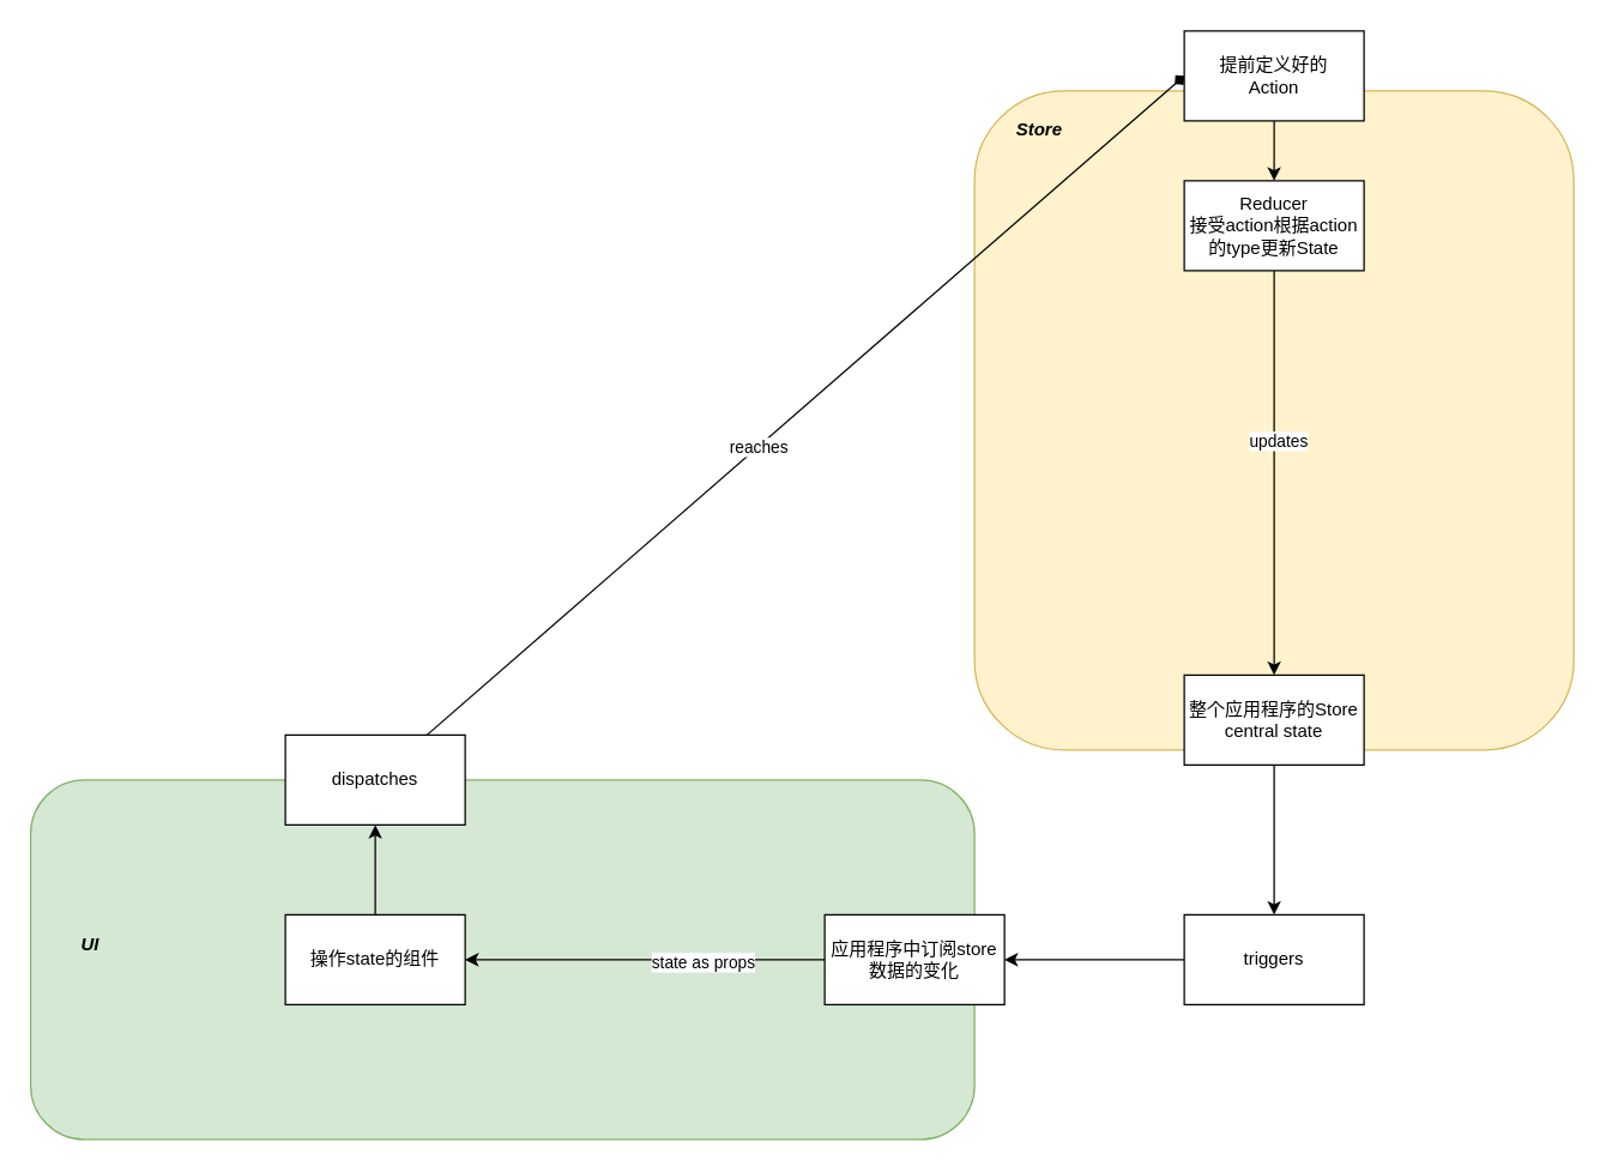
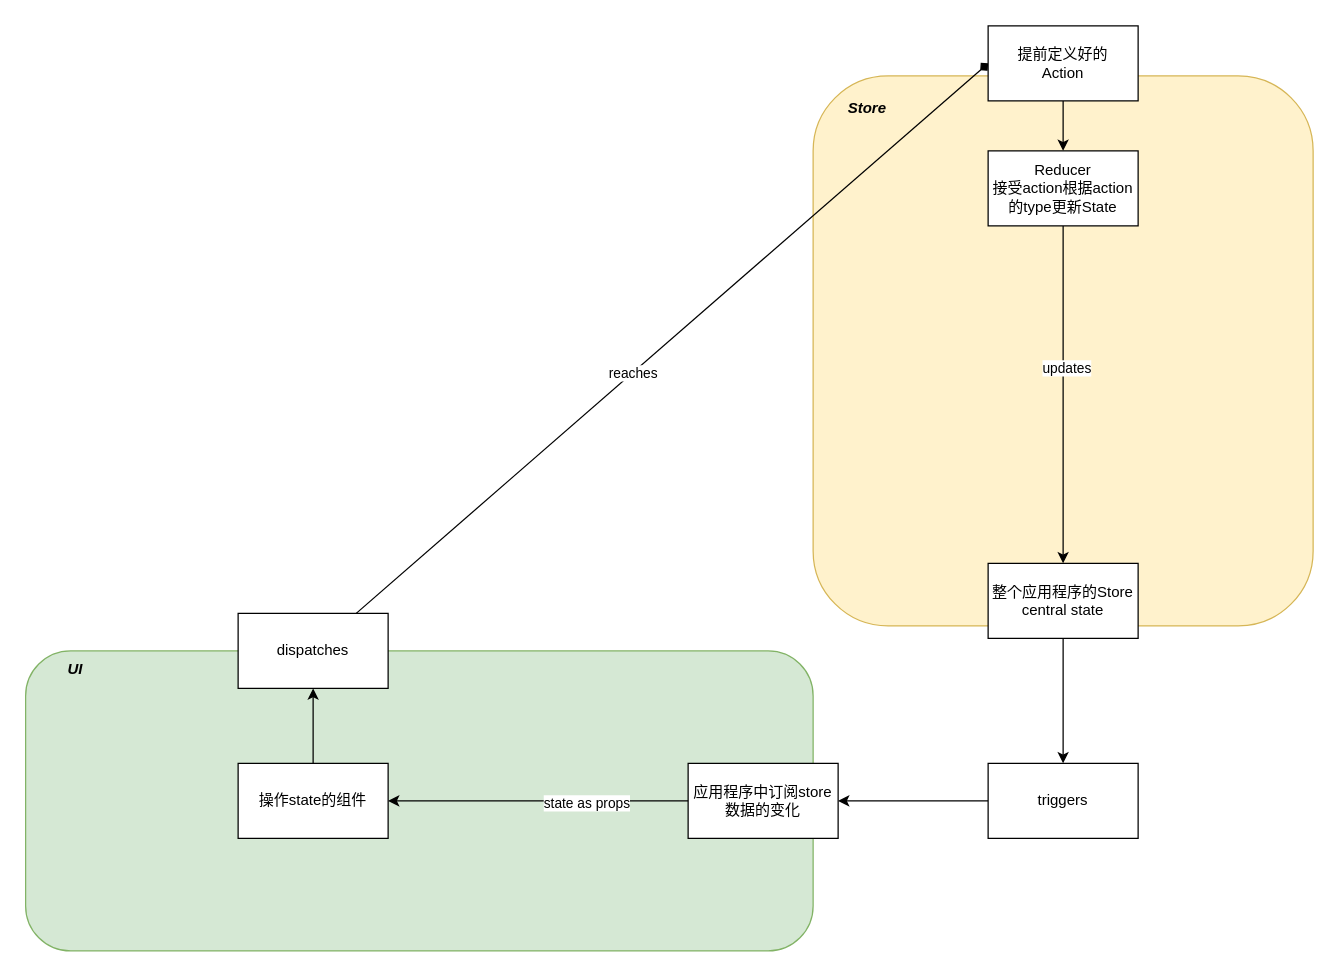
  <mxCell id="0" />
  <mxCell id="1" parent="0" />
  <mxCell id="2" value="" style="group" vertex="1" connectable="0" parent="1"><mxGeometry x="650" y="60" width="400" height="440" as="geometry" /></mxCell>
  <mxCell id="3" value="" style="rounded=1;whiteSpace=wrap;html=1;fillColor=#fff2cc;strokeColor=#d6b656;" vertex="1" parent="2"><mxGeometry width="400" height="440" as="geometry" /></mxCell>
  <mxCell id="4" value="Store" style="text;html=1;strokeColor=none;fillColor=none;align=center;verticalAlign=middle;whiteSpace=wrap;rounded=0;fontStyle=3" vertex="1" parent="2"><mxGeometry x="10.811" y="10.476" width="64.865" height="31.429" as="geometry" /></mxCell>
  <mxCell id="5" value="整个应用程序的Store&lt;br&gt;central state" style="rounded=0;whiteSpace=wrap;html=1;" vertex="1" parent="2"><mxGeometry x="140" y="390" width="120" height="60" as="geometry" /></mxCell>
  <mxCell id="6" value="Reducer&lt;br&gt;接受action根据action的type更新State" style="rounded=0;whiteSpace=wrap;html=1;" vertex="1" parent="2"><mxGeometry x="140" y="60" width="120" height="60" as="geometry" /></mxCell>
  <mxCell id="7" value="" style="edgeStyle=none;html=1;" edge="1" parent="2" source="6" target="5"><mxGeometry relative="1" as="geometry"><mxPoint x="200" y="200" as="targetPoint" /></mxGeometry></mxCell>
  <mxCell id="8" value="updates" style="edgeLabel;html=1;align=center;verticalAlign=middle;resizable=0;points=[];" vertex="1" connectable="0" parent="7"><mxGeometry x="-0.163" y="2" relative="1" as="geometry"><mxPoint as="offset" /></mxGeometry></mxCell>
  <mxCell id="9" value="" style="group" vertex="1" connectable="0" parent="1"><mxGeometry x="20" y="520" width="670" height="240" as="geometry" /></mxCell>
  <mxCell id="10" value="" style="rounded=1;whiteSpace=wrap;html=1;fillColor=#d5e8d4;strokeColor=#82b366;" vertex="1" parent="9"><mxGeometry width="630" height="240" as="geometry" /></mxCell>
- <mxCell id="11" value="UI" style="text;html=1;strokeColor=none;fillColor=none;align=center;verticalAlign=middle;whiteSpace=wrap;rounded=0;fontStyle=3" vertex="1" parent="9"><mxGeometry x="10" y="95" width="60" height="30" as="geometry" /></mxCell>
+ <mxCell id="11" value="UI" style="text;html=1;strokeColor=none;fillColor=none;align=center;verticalAlign=middle;whiteSpace=wrap;rounded=0;fontStyle=3" vertex="1" parent="9"><mxGeometry x="10" width="60" height="30" as="geometry" /></mxCell>
  <mxCell id="12" value="应用程序中订阅store数据的变化" style="rounded=0;whiteSpace=wrap;html=1;" vertex="1" parent="9"><mxGeometry x="530" y="90" width="120" height="60" as="geometry" /></mxCell>
  <mxCell id="13" value="操作state的组件" style="rounded=0;whiteSpace=wrap;html=1;" vertex="1" parent="9"><mxGeometry x="170" y="90" width="120" height="60" as="geometry" /></mxCell>
  <mxCell id="14" value="" style="edgeStyle=none;html=1;" edge="1" parent="9" source="12" target="13"><mxGeometry relative="1" as="geometry" /></mxCell>
  <mxCell id="15" value="state as props" style="edgeLabel;html=1;align=center;verticalAlign=middle;resizable=0;points=[];" vertex="1" connectable="0" parent="14"><mxGeometry x="-0.317" y="1" relative="1" as="geometry"><mxPoint as="offset" /></mxGeometry></mxCell>
  <mxCell id="16" value="" style="endArrow=classic;html=1;exitX=0.5;exitY=1;exitDx=0;exitDy=0;entryX=0.5;entryY=0;entryDx=0;entryDy=0;" edge="1" parent="1" source="5" target="18"><mxGeometry width="50" height="50" relative="1" as="geometry"><mxPoint x="490" y="410" as="sourcePoint" /><mxPoint x="850" y="590" as="targetPoint" /></mxGeometry></mxCell>
  <mxCell id="17" value="" style="edgeStyle=none;html=1;" edge="1" parent="1" source="18" target="12"><mxGeometry relative="1" as="geometry" /></mxCell>
  <mxCell id="18" value="triggers" style="rounded=0;whiteSpace=wrap;html=1;" vertex="1" parent="1"><mxGeometry x="790" y="610" width="120" height="60" as="geometry" /></mxCell>
  <mxCell id="19" value="" style="edgeStyle=none;html=1;entryX=0;entryY=0.5;entryDx=0;entryDy=0;endArrow=diamond;" edge="1" parent="1" source="21" target="24"><mxGeometry relative="1" as="geometry" /></mxCell>
  <mxCell id="20" value="reaches" style="edgeLabel;html=1;align=center;verticalAlign=middle;resizable=0;points=[];" vertex="1" connectable="0" parent="19"><mxGeometry x="-0.127" relative="1" as="geometry"><mxPoint as="offset" /></mxGeometry></mxCell>
  <mxCell id="21" value="dispatches" style="rounded=0;whiteSpace=wrap;html=1;" vertex="1" parent="1"><mxGeometry x="190" y="490" width="120" height="60" as="geometry" /></mxCell>
  <mxCell id="22" value="" style="edgeStyle=none;html=1;" edge="1" parent="1" source="13" target="21"><mxGeometry relative="1" as="geometry" /></mxCell>
  <mxCell id="23" value="" style="edgeStyle=none;html=1;" edge="1" parent="1" source="24" target="6"><mxGeometry relative="1" as="geometry" /></mxCell>
  <mxCell id="24" value="提前定义好的&lt;br&gt;Action" style="rounded=0;whiteSpace=wrap;html=1;" vertex="1" parent="1"><mxGeometry x="790" y="20" width="120" height="60" as="geometry" /></mxCell>
